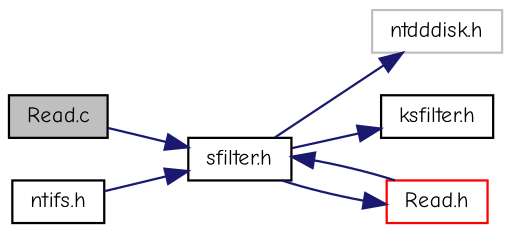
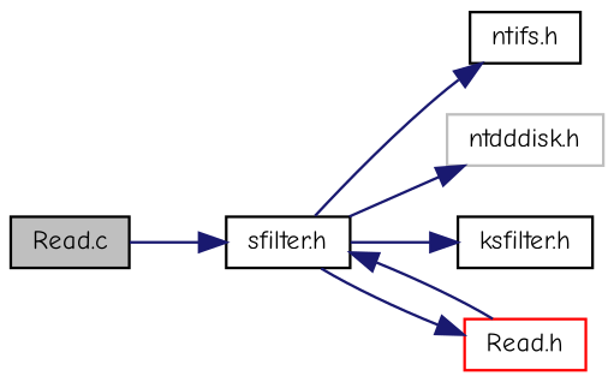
  digraph {
    fontname="Comic Neue"
    rankdir=LR
    node [color=black fillcolor=white fontname="Comic Neue" fontsize=10 shape=record style=filled]
    edge [color=midnightblue fontname="Comic Neue" fontsize=10 labelfontname="FreeSans.ttf" labelfontsize=10 style=solid]
    n1 [fillcolor=grey75 fontcolor=black height=0.2 label="Read.c" width=0.4]
    n2 [height=0.2 label="sfilter.h" width=0.4]
    n3 [height=0.2 label="ntifs.h" width=0.4]
    n4 [color=grey75 height=0.2 label="ntdddisk.h" width=0.4]
    n5 [height=0.2 label="ksfilter.h" width=0.4]
    n6 [color=red height=0.2 label="Read.h" width=0.4]
    n1 -> n2
-   n3 -> n2
+   n2 -> n3
    n2 -> n4
    n2 -> n5
    n2 -> n6
    n6 -> n2
  }
